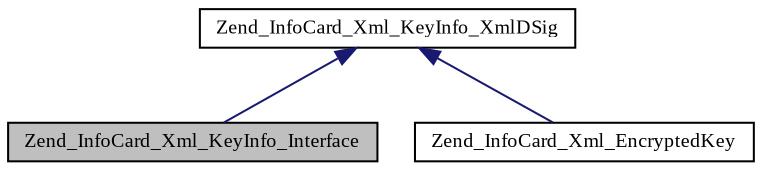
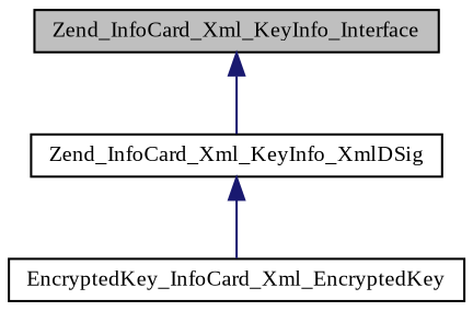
  digraph {
    fontname="Liberation Serif"
    node [color=black fillcolor=white fontname="Liberation Serif" fontsize=10 shape=record style=filled]
    edge [color=midnightblue dir=back fontname="Liberation Serif" fontsize=10 labelfontname=Helvetica labelfontsize=10 style=solid]
    n1 [fillcolor=grey75 fontcolor=black height=0.2 label=Zend_InfoCard_Xml_KeyInfo_Interface width=0.4]
    n2 [height=0.2 label=Zend_InfoCard_Xml_KeyInfo_XmlDSig width=0.4]
-   n3 [height=0.2 label=Zend_InfoCard_Xml_EncryptedKey width=0.4]
-   n2 -> n1
+   n3 [height=0.2 label=EncryptedKey_InfoCard_Xml_EncryptedKey width=0.4]
+   n1 -> n2
    n2 -> n3
  }
